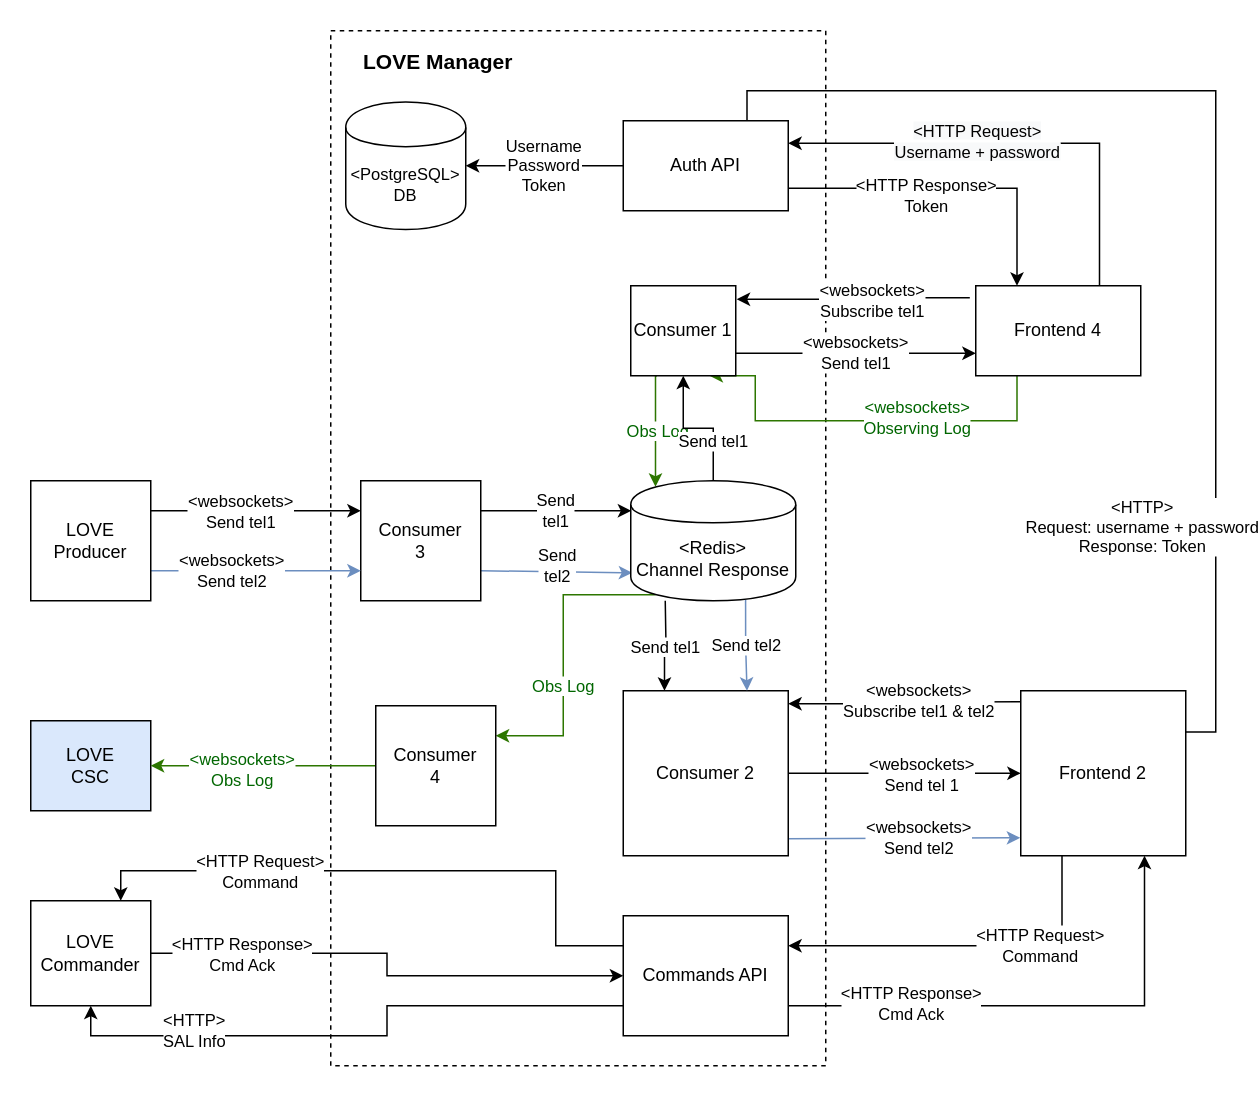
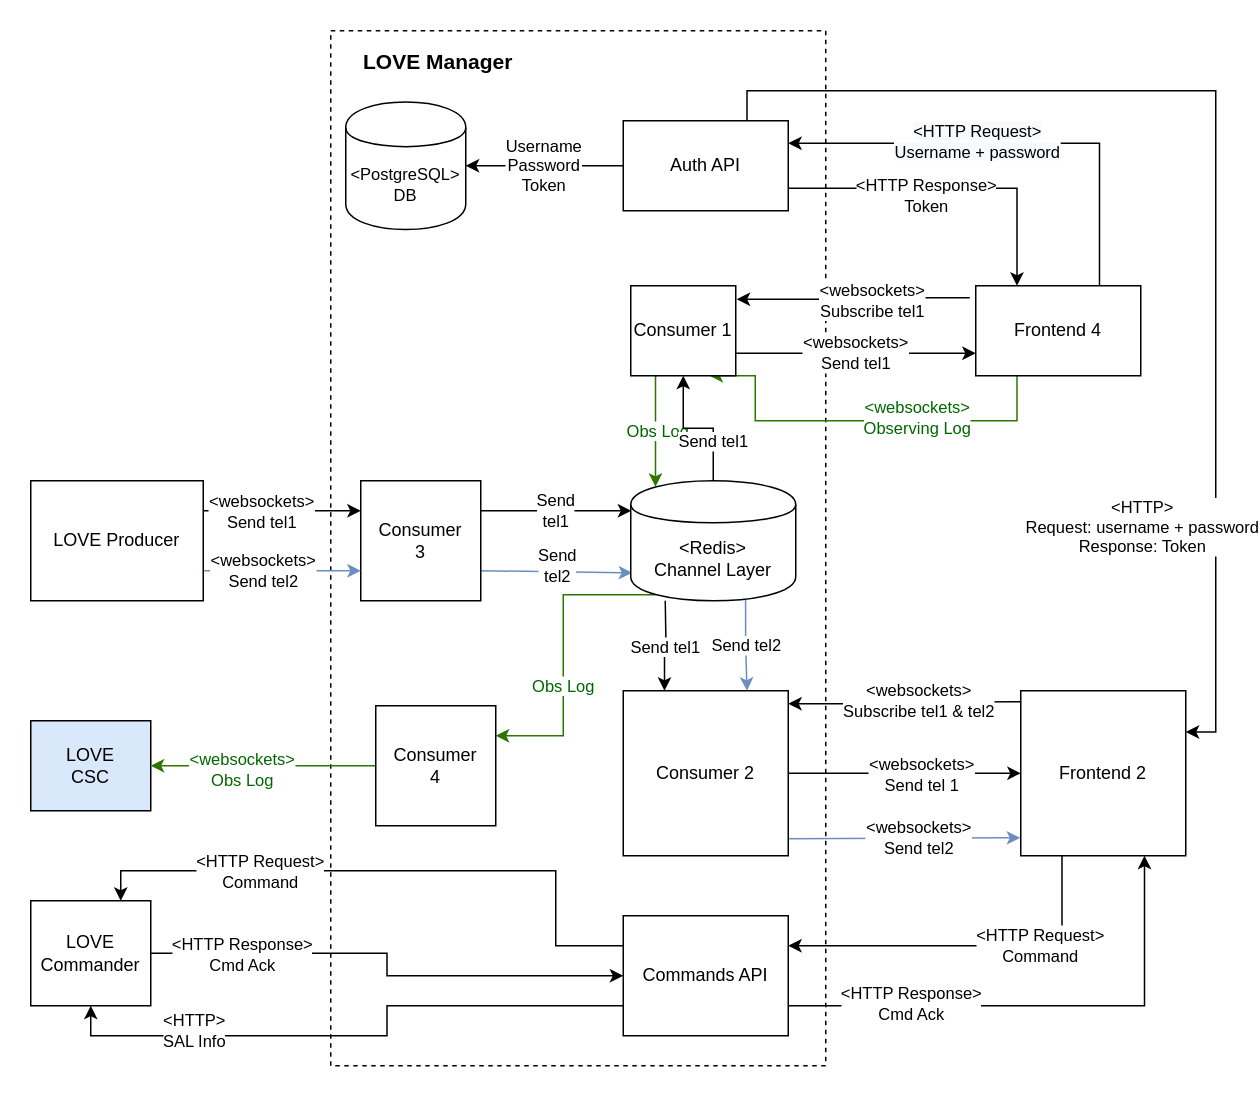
  <mxCell id="0" />
  <mxCell id="1" parent="0" />
  <mxCell id="2" value="" style="rounded=0;whiteSpace=wrap;html=1;fontSize=11;fillColor=none;dashed=1;" parent="1" vertex="1"><mxGeometry x="220" y="20" width="330" height="690" as="geometry" /></mxCell>
  <mxCell id="3" style="edgeStyle=orthogonalEdgeStyle;rounded=0;orthogonalLoop=1;jettySize=auto;html=1;exitX=-0.036;exitY=0.133;exitDx=0;exitDy=0;entryX=1.009;entryY=0.15;entryDx=0;entryDy=0;entryPerimeter=0;exitPerimeter=0;" parent="1" source="9" target="13" edge="1"><mxGeometry relative="1" as="geometry" /></mxCell>
  <mxCell id="4" value="&amp;lt;websockets&amp;gt;&lt;br&gt;Subscribe tel1" style="text;html=1;resizable=0;points=[];align=center;verticalAlign=middle;labelBackgroundColor=#ffffff;fontSize=11;" parent="3" vertex="1" connectable="0"><mxGeometry x="-0.162" y="2" relative="1" as="geometry"><mxPoint as="offset" /></mxGeometry></mxCell>
  <mxCell id="5" style="edgeStyle=orthogonalEdgeStyle;rounded=0;orthogonalLoop=1;jettySize=auto;html=1;exitX=0.75;exitY=0;exitDx=0;exitDy=0;entryX=1;entryY=0.25;entryDx=0;entryDy=0;fontSize=11;" parent="1" source="9" target="28" edge="1"><mxGeometry relative="1" as="geometry" /></mxCell>
  <mxCell id="6" value="&lt;span style=&quot;text-align: left ; background-color: rgb(248 , 249 , 250)&quot;&gt;&amp;lt;HTTP Request&amp;gt;&lt;br&gt;Username + password&lt;/span&gt;" style="edgeLabel;html=1;align=center;verticalAlign=middle;resizable=0;points=[];" parent="5" vertex="1" connectable="0"><mxGeometry x="0.014" y="-2" relative="1" as="geometry"><mxPoint x="-24.5" as="offset" /></mxGeometry></mxCell>
  <mxCell id="7" style="edgeStyle=orthogonalEdgeStyle;rounded=0;orthogonalLoop=1;jettySize=auto;html=1;entryX=0.75;entryY=1;entryDx=0;entryDy=0;exitX=0.25;exitY=1;exitDx=0;exitDy=0;fillColor=#60a917;strokeColor=#2D7600;" parent="1" source="9" target="13" edge="1"><mxGeometry relative="1" as="geometry"><Array as="points"><mxPoint x="678" y="280" /><mxPoint x="503" y="280" /></Array></mxGeometry></mxCell>
  <mxCell id="8" value="&lt;font color=&quot;#006600&quot;&gt;&amp;lt;websockets&amp;gt;&lt;br&gt;Observing Log&lt;/font&gt;" style="edgeLabel;html=1;align=center;verticalAlign=middle;resizable=0;points=[];" parent="7" vertex="1" connectable="0"><mxGeometry x="-0.27" y="-3" relative="1" as="geometry"><mxPoint as="offset" /></mxGeometry></mxCell>
  <mxCell id="9" value="Frontend 4" style="rounded=0;whiteSpace=wrap;html=1;" parent="1" vertex="1"><mxGeometry x="650" y="190" width="110" height="60" as="geometry" /></mxCell>
  <mxCell id="10" value="&amp;lt;websockets&amp;gt;&lt;br&gt;Send tel1" style="edgeStyle=orthogonalEdgeStyle;rounded=0;orthogonalLoop=1;jettySize=auto;html=1;entryX=0;entryY=0.75;entryDx=0;entryDy=0;fontSize=11;exitX=1;exitY=0.75;exitDx=0;exitDy=0;" parent="1" source="13" target="9" edge="1"><mxGeometry relative="1" as="geometry" /></mxCell>
  <mxCell id="11" style="edgeStyle=orthogonalEdgeStyle;rounded=0;orthogonalLoop=1;jettySize=auto;html=1;exitX=0.25;exitY=1;exitDx=0;exitDy=0;entryX=0.15;entryY=0.05;entryDx=0;entryDy=0;entryPerimeter=0;fillColor=#60a917;strokeColor=#2D7600;" parent="1" source="13" target="44" edge="1"><mxGeometry relative="1" as="geometry"><Array as="points"><mxPoint x="437" y="250" /><mxPoint x="437" y="285" /></Array></mxGeometry></mxCell>
  <mxCell id="12" value="&lt;font color=&quot;#006600&quot;&gt;Obs Log&lt;/font&gt;" style="edgeLabel;html=1;align=center;verticalAlign=middle;resizable=0;points=[];" parent="11" vertex="1" connectable="0"><mxGeometry x="-0.412" y="1" relative="1" as="geometry"><mxPoint y="15.5" as="offset" /></mxGeometry></mxCell>
  <mxCell id="13" value="Consumer 1" style="rounded=0;whiteSpace=wrap;html=1;" parent="1" vertex="1"><mxGeometry x="420" y="190" width="70" height="60" as="geometry" /></mxCell>
  <mxCell id="14" style="edgeStyle=orthogonalEdgeStyle;curved=1;rounded=0;orthogonalLoop=1;jettySize=auto;html=1;exitX=0.003;exitY=0.067;exitDx=0;exitDy=0;entryX=1;entryY=0.079;entryDx=0;entryDy=0;fontSize=11;exitPerimeter=0;entryPerimeter=0;" parent="1" source="18" target="23" edge="1"><mxGeometry relative="1" as="geometry" /></mxCell>
  <mxCell id="15" value="&amp;lt;websockets&amp;gt;&lt;br&gt;Subscribe tel1 &amp;amp; tel2" style="text;html=1;resizable=0;points=[];align=center;verticalAlign=middle;labelBackgroundColor=#ffffff;fontSize=11;" parent="14" vertex="1" connectable="0"><mxGeometry x="-0.212" y="-1" relative="1" as="geometry"><mxPoint x="-7" as="offset" /></mxGeometry></mxCell>
  <mxCell id="16" style="edgeStyle=orthogonalEdgeStyle;rounded=0;orthogonalLoop=1;jettySize=auto;html=1;entryX=1;entryY=0.25;entryDx=0;entryDy=0;exitX=0.25;exitY=1;exitDx=0;exitDy=0;" parent="1" source="18" target="51" edge="1"><mxGeometry relative="1" as="geometry" /></mxCell>
  <mxCell id="17" value="&amp;lt;HTTP Request&amp;gt;&lt;br&gt;Command" style="edgeLabel;html=1;align=center;verticalAlign=middle;resizable=0;points=[];" parent="16" vertex="1" connectable="0"><mxGeometry x="-0.007" y="-1" relative="1" as="geometry"><mxPoint x="44.8" as="offset" /></mxGeometry></mxCell>
  <mxCell id="18" value="Frontend 2" style="rounded=0;whiteSpace=wrap;html=1;" parent="1" vertex="1"><mxGeometry x="680" y="460" width="110" height="110" as="geometry" /></mxCell>
  <mxCell id="19" style="edgeStyle=orthogonalEdgeStyle;rounded=0;orthogonalLoop=1;jettySize=auto;html=1;exitX=1;exitY=0.5;exitDx=0;exitDy=0;entryX=0;entryY=0.5;entryDx=0;entryDy=0;fontSize=11;" parent="1" source="23" target="18" edge="1"><mxGeometry relative="1" as="geometry" /></mxCell>
  <mxCell id="20" value="&amp;lt;websockets&amp;gt;&lt;br&gt;Send tel 1" style="text;html=1;resizable=0;points=[];align=center;verticalAlign=middle;labelBackgroundColor=#ffffff;fontSize=11;" parent="19" vertex="1" connectable="0"><mxGeometry x="0.164" y="-3" relative="1" as="geometry"><mxPoint x="-1.67" y="-3" as="offset" /></mxGeometry></mxCell>
  <mxCell id="21" style="edgeStyle=none;rounded=0;orthogonalLoop=1;jettySize=auto;html=1;exitX=0.988;exitY=0.897;exitDx=0;exitDy=0;entryX=-0.003;entryY=0.891;entryDx=0;entryDy=0;fontSize=11;fillColor=#dae8fc;strokeColor=#6c8ebf;entryPerimeter=0;exitPerimeter=0;" parent="1" source="23" target="18" edge="1"><mxGeometry relative="1" as="geometry" /></mxCell>
  <mxCell id="22" value="&amp;lt;websockets&amp;gt;&lt;br&gt;Send tel2" style="text;html=1;resizable=0;points=[];align=center;verticalAlign=middle;labelBackgroundColor=#ffffff;fontSize=11;" parent="21" vertex="1" connectable="0"><mxGeometry x="0.131" y="2" relative="1" as="geometry"><mxPoint y="1" as="offset" /></mxGeometry></mxCell>
  <mxCell id="23" value="Consumer 2" style="rounded=0;whiteSpace=wrap;html=1;" parent="1" vertex="1"><mxGeometry x="415" y="460" width="110" height="110" as="geometry" /></mxCell>
  <mxCell id="24" value="&amp;lt;HTTP Response&amp;gt;&lt;br&gt;Token" style="edgeStyle=orthogonalEdgeStyle;rounded=0;orthogonalLoop=1;jettySize=auto;html=1;exitX=1;exitY=0.75;exitDx=0;exitDy=0;entryX=0.25;entryY=0;entryDx=0;entryDy=0;fontSize=11;" parent="1" source="28" target="9" edge="1"><mxGeometry x="-0.152" y="-5" relative="1" as="geometry"><mxPoint as="offset" /></mxGeometry></mxCell>
  <mxCell id="25" value="Username&lt;br&gt;Password&lt;br&gt;Token" style="edgeStyle=orthogonalEdgeStyle;curved=1;rounded=0;orthogonalLoop=1;jettySize=auto;html=1;entryX=1;entryY=0.5;entryDx=0;entryDy=0;fontSize=11;" parent="1" source="28" target="35" edge="1"><mxGeometry relative="1" as="geometry" /></mxCell>
- <mxCell id="26" style="edgeStyle=orthogonalEdgeStyle;rounded=0;orthogonalLoop=1;jettySize=auto;html=1;exitX=0.75;exitY=0;exitDx=0;exitDy=0;entryX=1;entryY=0.25;entryDx=0;entryDy=0;endArrow=none;" parent="1" source="28" target="18" edge="1"><mxGeometry relative="1" as="geometry" /></mxCell>
+ <mxCell id="26" style="edgeStyle=orthogonalEdgeStyle;rounded=0;orthogonalLoop=1;jettySize=auto;html=1;exitX=0.75;exitY=0;exitDx=0;exitDy=0;entryX=1;entryY=0.25;entryDx=0;entryDy=0;" parent="1" source="28" target="18" edge="1"><mxGeometry relative="1" as="geometry" /></mxCell>
  <mxCell id="27" value="&amp;lt;HTTP&amp;gt;&lt;br&gt;Request: username + password&lt;br&gt;Response: Token" style="edgeLabel;html=1;align=center;verticalAlign=middle;resizable=0;points=[];" parent="26" vertex="1" connectable="0"><mxGeometry x="0.458" y="-2" relative="1" as="geometry"><mxPoint x="-48" y="53.5" as="offset" /></mxGeometry></mxCell>
  <mxCell id="28" value="Auth API" style="rounded=0;whiteSpace=wrap;html=1;" parent="1" vertex="1"><mxGeometry x="415" y="80" width="110" height="60" as="geometry" /></mxCell>
  <mxCell id="29" value="Send tel1" style="edgeStyle=orthogonalEdgeStyle;rounded=0;orthogonalLoop=1;jettySize=auto;html=1;fontSize=11;exitX=0.5;exitY=0;exitDx=0;exitDy=0;entryX=0.5;entryY=1;entryDx=0;entryDy=0;" parent="1" source="44" target="13" edge="1"><mxGeometry x="-0.429" relative="1" as="geometry"><mxPoint x="470" y="320" as="sourcePoint" /><mxPoint x="470" y="250" as="targetPoint" /><mxPoint as="offset" /></mxGeometry></mxCell>
  <mxCell id="30" value="Send tel2" style="edgeStyle=orthogonalEdgeStyle;rounded=0;orthogonalLoop=1;jettySize=auto;html=1;fontSize=11;entryX=0.75;entryY=0;entryDx=0;entryDy=0;exitX=0.696;exitY=0.992;exitDx=0;exitDy=0;fillColor=#dae8fc;strokeColor=#6c8ebf;exitPerimeter=0;" parent="1" source="44" target="23" edge="1"><mxGeometry relative="1" as="geometry"><mxPoint x="497.5" y="400" as="sourcePoint" /></mxGeometry></mxCell>
  <mxCell id="31" value="Send&lt;br&gt;tel1" style="edgeStyle=orthogonalEdgeStyle;rounded=0;orthogonalLoop=1;jettySize=auto;html=1;fontSize=11;entryX=0.003;entryY=0.25;entryDx=0;entryDy=0;exitX=1;exitY=0.25;exitDx=0;exitDy=0;entryPerimeter=0;" parent="1" source="34" target="44" edge="1"><mxGeometry relative="1" as="geometry"><mxPoint x="415" y="340" as="targetPoint" /></mxGeometry></mxCell>
  <mxCell id="32" style="edgeStyle=none;rounded=0;orthogonalLoop=1;jettySize=auto;html=1;exitX=1;exitY=0.75;exitDx=0;exitDy=0;entryX=0.009;entryY=0.767;entryDx=0;entryDy=0;fontSize=11;fillColor=#dae8fc;strokeColor=#6c8ebf;entryPerimeter=0;" parent="1" source="34" target="44" edge="1"><mxGeometry relative="1" as="geometry"><mxPoint x="415" y="380" as="targetPoint" /></mxGeometry></mxCell>
  <mxCell id="33" value="Send&lt;br&gt;tel2" style="text;html=1;resizable=0;points=[];align=center;verticalAlign=middle;labelBackgroundColor=#ffffff;fontSize=11;" parent="32" vertex="1" connectable="0"><mxGeometry x="0.221" y="4" relative="1" as="geometry"><mxPoint x="-11.38" as="offset" /></mxGeometry></mxCell>
  <mxCell id="34" value="Consumer&lt;br&gt;3" style="rounded=0;whiteSpace=wrap;html=1;" parent="1" vertex="1"><mxGeometry x="240" y="320" width="80" height="80" as="geometry" /></mxCell>
  <mxCell id="35" value="&amp;lt;PostgreSQL&amp;gt;&lt;br&gt;DB" style="shape=cylinder;whiteSpace=wrap;html=1;boundedLbl=1;backgroundOutline=1;fontSize=11;" parent="1" vertex="1"><mxGeometry x="230" y="67.5" width="80" height="85" as="geometry" /></mxCell>
  <mxCell id="36" value="&lt;b&gt;&lt;font style=&quot;font-size: 14px&quot;&gt;LOVE Manager&lt;/font&gt;&lt;/b&gt;" style="text;html=1;resizable=0;points=[];autosize=1;align=left;verticalAlign=top;spacingTop=-4;fontSize=11;" parent="1" vertex="1"><mxGeometry x="240" y="30" width="120" height="20" as="geometry" /></mxCell>
  <mxCell id="37" style="rounded=0;orthogonalLoop=1;jettySize=auto;html=1;entryX=0;entryY=0.25;entryDx=0;entryDy=0;fontSize=11;exitX=1;exitY=0.25;exitDx=0;exitDy=0;" parent="1" source="40" target="34" edge="1"><mxGeometry relative="1" as="geometry" /></mxCell>
  <mxCell id="38" value="&amp;lt;websockets&amp;gt;&lt;br&gt;Send tel1" style="text;html=1;resizable=0;points=[];align=center;verticalAlign=middle;labelBackgroundColor=#ffffff;fontSize=11;" parent="37" vertex="1" connectable="0"><mxGeometry x="0.171" y="1" relative="1" as="geometry"><mxPoint x="-23" y="1" as="offset" /></mxGeometry></mxCell>
  <mxCell id="39" value="&amp;lt;websockets&amp;gt;&lt;br&gt;Send tel2" style="edgeStyle=none;rounded=0;orthogonalLoop=1;jettySize=auto;html=1;exitX=1;exitY=0.75;exitDx=0;exitDy=0;entryX=0;entryY=0.75;entryDx=0;entryDy=0;fontSize=11;fillColor=#dae8fc;strokeColor=#6c8ebf;" parent="1" source="40" target="34" edge="1"><mxGeometry x="-0.231" relative="1" as="geometry"><mxPoint as="offset" /></mxGeometry></mxCell>
- <mxCell id="40" value="LOVE Producer" style="rounded=0;whiteSpace=wrap;html=1;" parent="1" vertex="1"><mxGeometry x="20" y="320" width="80" height="80" as="geometry" /></mxCell>
+ <mxCell id="40" value="LOVE Producer" style="rounded=0;whiteSpace=wrap;html=1;" parent="1" vertex="1"><mxGeometry x="20" y="320" width="115" height="80" as="geometry" /></mxCell>
  <mxCell id="41" value="Send tel1" style="edgeStyle=orthogonalEdgeStyle;rounded=0;orthogonalLoop=1;jettySize=auto;html=1;fontSize=11;entryX=0.25;entryY=0;entryDx=0;entryDy=0;" parent="1" target="23" edge="1"><mxGeometry relative="1" as="geometry"><mxPoint x="443" y="400" as="sourcePoint" /><mxPoint x="508" y="490" as="targetPoint" /></mxGeometry></mxCell>
  <mxCell id="42" style="edgeStyle=orthogonalEdgeStyle;rounded=0;orthogonalLoop=1;jettySize=auto;html=1;exitX=0.15;exitY=0.95;exitDx=0;exitDy=0;exitPerimeter=0;entryX=1;entryY=0.25;entryDx=0;entryDy=0;fillColor=#60a917;strokeColor=#2D7600;" parent="1" source="44" target="58" edge="1"><mxGeometry relative="1" as="geometry" /></mxCell>
  <mxCell id="43" value="&lt;font color=&quot;#006600&quot;&gt;Obs Log&lt;/font&gt;" style="edgeLabel;html=1;align=center;verticalAlign=middle;resizable=0;points=[];" parent="42" vertex="1" connectable="0"><mxGeometry x="0.212" y="-1" relative="1" as="geometry"><mxPoint as="offset" /></mxGeometry></mxCell>
- <mxCell id="44" value="&lt;span&gt;&amp;lt;Redis&amp;gt;&lt;/span&gt;&lt;br&gt;&lt;span&gt;Channel Response&lt;/span&gt;" style="shape=cylinder;whiteSpace=wrap;html=1;boundedLbl=1;backgroundOutline=1;" parent="1" vertex="1"><mxGeometry x="420" y="320" width="110" height="80" as="geometry" /></mxCell>
+ <mxCell id="44" value="&lt;span&gt;&amp;lt;Redis&amp;gt;&lt;/span&gt;&lt;br&gt;&lt;span&gt;Channel Layer&lt;/span&gt;" style="shape=cylinder;whiteSpace=wrap;html=1;boundedLbl=1;backgroundOutline=1;" parent="1" vertex="1"><mxGeometry x="420" y="320" width="110" height="80" as="geometry" /></mxCell>
  <mxCell id="45" style="edgeStyle=orthogonalEdgeStyle;rounded=0;orthogonalLoop=1;jettySize=auto;html=1;exitX=1;exitY=0.75;exitDx=0;exitDy=0;entryX=0.75;entryY=1;entryDx=0;entryDy=0;" parent="1" source="51" target="18" edge="1"><mxGeometry relative="1" as="geometry" /></mxCell>
  <mxCell id="46" value="&amp;lt;HTTP Response&amp;gt;&lt;br&gt;Cmd Ack" style="edgeLabel;html=1;align=center;verticalAlign=middle;resizable=0;points=[];" parent="45" vertex="1" connectable="0"><mxGeometry x="-0.268" y="2" relative="1" as="geometry"><mxPoint x="-42.33" as="offset" /></mxGeometry></mxCell>
  <mxCell id="47" style="edgeStyle=orthogonalEdgeStyle;rounded=0;orthogonalLoop=1;jettySize=auto;html=1;exitX=0;exitY=0.25;exitDx=0;exitDy=0;entryX=0.75;entryY=0;entryDx=0;entryDy=0;" parent="1" source="51" target="54" edge="1"><mxGeometry relative="1" as="geometry"><Array as="points"><mxPoint x="370" y="630" /><mxPoint x="370" y="580" /><mxPoint x="80" y="580" /></Array></mxGeometry></mxCell>
  <mxCell id="48" value="&amp;lt;HTTP Request&amp;gt;&lt;br&gt;Command" style="edgeLabel;html=1;align=center;verticalAlign=middle;resizable=0;points=[];" parent="47" vertex="1" connectable="0"><mxGeometry x="-0.405" relative="1" as="geometry"><mxPoint x="-172.5" as="offset" /></mxGeometry></mxCell>
  <mxCell id="49" style="edgeStyle=orthogonalEdgeStyle;rounded=0;orthogonalLoop=1;jettySize=auto;html=1;exitX=0;exitY=0.75;exitDx=0;exitDy=0;entryX=0.5;entryY=1;entryDx=0;entryDy=0;" parent="1" source="51" target="54" edge="1"><mxGeometry relative="1" as="geometry" /></mxCell>
  <mxCell id="50" value="&amp;lt;HTTP&amp;gt;&lt;br&gt;SAL Info" style="edgeLabel;html=1;align=center;verticalAlign=middle;resizable=0;points=[];" parent="49" vertex="1" connectable="0"><mxGeometry x="0.554" y="-4" relative="1" as="geometry"><mxPoint as="offset" /></mxGeometry></mxCell>
  <mxCell id="51" value="Commands API" style="rounded=0;whiteSpace=wrap;html=1;" parent="1" vertex="1"><mxGeometry x="415" y="610" width="110" height="80" as="geometry" /></mxCell>
  <mxCell id="52" style="edgeStyle=orthogonalEdgeStyle;rounded=0;orthogonalLoop=1;jettySize=auto;html=1;exitX=1;exitY=0.5;exitDx=0;exitDy=0;entryX=0;entryY=0.5;entryDx=0;entryDy=0;" parent="1" source="54" target="51" edge="1"><mxGeometry relative="1" as="geometry" /></mxCell>
  <mxCell id="53" value="&amp;lt;HTTP Response&amp;gt;&lt;br&gt;Cmd Ack" style="edgeLabel;html=1;align=center;verticalAlign=middle;resizable=0;points=[];" parent="52" vertex="1" connectable="0"><mxGeometry x="-0.685" y="3" relative="1" as="geometry"><mxPoint x="8" y="3" as="offset" /></mxGeometry></mxCell>
  <mxCell id="54" value="LOVE Commander" style="rounded=0;whiteSpace=wrap;html=1;" parent="1" vertex="1"><mxGeometry x="20" y="600" width="80" height="70" as="geometry" /></mxCell>
  <mxCell id="55" value="LOVE&lt;br&gt;CSC" style="rounded=0;whiteSpace=wrap;html=1;fillColor=#dae8fc;" parent="1" vertex="1"><mxGeometry x="20" y="480" width="80" height="60" as="geometry" /></mxCell>
  <mxCell id="56" style="edgeStyle=orthogonalEdgeStyle;rounded=0;orthogonalLoop=1;jettySize=auto;html=1;exitX=0;exitY=0.5;exitDx=0;exitDy=0;entryX=1;entryY=0.5;entryDx=0;entryDy=0;fillColor=#60a917;strokeColor=#2D7600;" parent="1" source="58" target="55" edge="1"><mxGeometry relative="1" as="geometry" /></mxCell>
  <mxCell id="57" value="&lt;font color=&quot;#006600&quot;&gt;&amp;lt;websockets&amp;gt;&lt;br&gt;Obs Log&lt;/font&gt;" style="edgeLabel;html=1;align=center;verticalAlign=middle;resizable=0;points=[];" parent="56" vertex="1" connectable="0"><mxGeometry x="0.2" y="2" relative="1" as="geometry"><mxPoint as="offset" /></mxGeometry></mxCell>
  <mxCell id="58" value="Consumer&lt;br&gt;4" style="rounded=0;whiteSpace=wrap;html=1;" parent="1" vertex="1"><mxGeometry x="250" y="470" width="80" height="80" as="geometry" /></mxCell>
